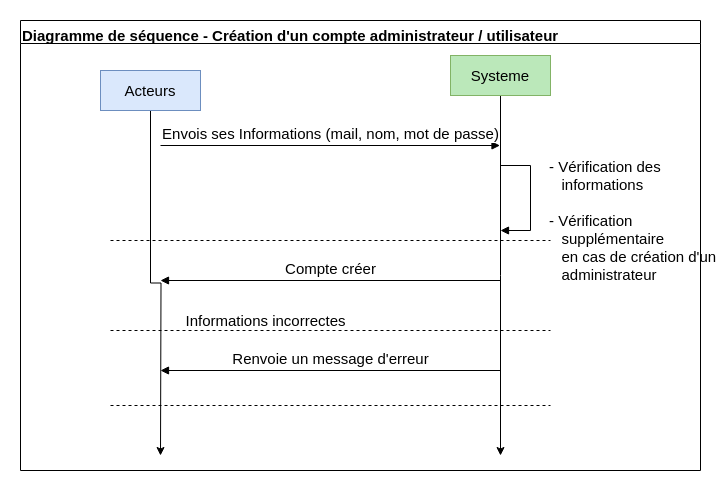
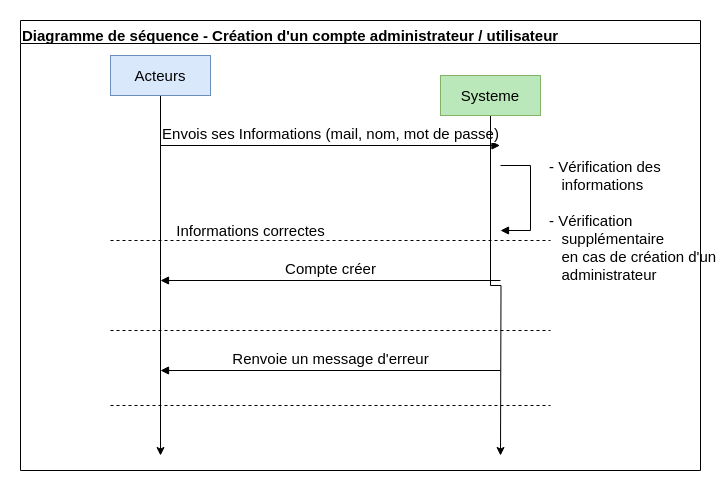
  <mxCell id="0" />
  <mxCell id="1" parent="0" />
  <mxCell id="2" value="" style="group;fontSize=15;" vertex="1" connectable="0" parent="1"><mxGeometry x="20" y="20" width="680" height="450" as="geometry" /></mxCell>
  <mxCell id="3" value="Envois ses Informations (mail, nom, mot de passe) " style="html=1;verticalAlign=bottom;endArrow=block;fontSize=15;shadow=0;rounded=0;" edge="1" parent="2"><mxGeometry x="90" y="45" width="80" as="geometry"><mxPoint x="140" y="125" as="sourcePoint" /><mxPoint x="479.5" y="125" as="targetPoint" /></mxGeometry></mxCell>
  <mxCell id="4" style="edgeStyle=orthogonalEdgeStyle;orthogonalLoop=1;jettySize=auto;html=1;shadow=0;fontSize=15;rounded=0;" edge="1" parent="2" source="5"><mxGeometry relative="1" as="geometry"><mxPoint x="140" y="435" as="targetPoint" /></mxGeometry></mxCell>
- <mxCell id="5" value="Acteurs" style="whiteSpace=wrap;html=1;shadow=0;fontSize=15;fillColor=#dae8fc;strokeColor=#6c8ebf;rounded=0;" vertex="1" parent="2"><mxGeometry x="80" y="50" width="100" height="40" as="geometry" /></mxCell>
+ <mxCell id="5" value="Acteurs" style="whiteSpace=wrap;html=1;shadow=0;fontSize=15;fillColor=#dae8fc;strokeColor=#6c8ebf;rounded=0;" vertex="1" parent="2"><mxGeometry x="90" y="35" width="100" height="40" as="geometry" /></mxCell>
  <mxCell id="6" value="- Vérification des &lt;br&gt;&lt;div&gt;&amp;nbsp;&amp;nbsp; informations &lt;br&gt;&lt;/div&gt;&lt;div&gt;&lt;br&gt;&lt;/div&gt;&lt;div style=&quot;font-size: 15px&quot;&gt;- Vérification &lt;br&gt;&lt;/div&gt;&lt;div style=&quot;font-size: 15px&quot;&gt;&amp;nbsp;&amp;nbsp; supplémentaire &lt;br style=&quot;font-size: 15px&quot;&gt;&lt;/div&gt;&lt;div style=&quot;font-size: 15px&quot;&gt;&amp;nbsp;&amp;nbsp; en cas de création d'un &lt;br style=&quot;font-size: 15px&quot;&gt;&lt;/div&gt;&amp;nbsp;&amp;nbsp; administrateur" style="edgeStyle=orthogonalEdgeStyle;html=1;align=left;spacingLeft=2;endArrow=block;fontSize=15;shadow=0;rounded=0;" edge="1" parent="2"><mxGeometry x="0.36" y="15" relative="1" as="geometry"><mxPoint x="480" y="145.0" as="sourcePoint" /><Array as="points"><mxPoint x="510" y="145" /><mxPoint x="510" y="210" /><mxPoint x="480" y="210" /></Array><mxPoint x="480" y="210" as="targetPoint" /><mxPoint as="offset" /></mxGeometry></mxCell>
  <mxCell id="7" style="edgeStyle=orthogonalEdgeStyle;orthogonalLoop=1;jettySize=auto;html=1;shadow=0;fontSize=15;rounded=0;" edge="1" parent="2" source="8"><mxGeometry relative="1" as="geometry"><mxPoint x="480" y="435" as="targetPoint" /></mxGeometry></mxCell>
- <mxCell id="8" value="Systeme" style="whiteSpace=wrap;html=1;shadow=0;fontSize=15;fillColor=#BBE8BA;strokeColor=#82b366;rounded=0;" vertex="1" parent="2"><mxGeometry x="430" y="35" width="100" height="40" as="geometry" /></mxCell>
+ <mxCell id="8" value="Systeme" style="whiteSpace=wrap;html=1;shadow=0;fontSize=15;fillColor=#BBE8BA;strokeColor=#82b366;rounded=0;" vertex="1" parent="2"><mxGeometry x="420" y="55" width="100" height="40" as="geometry" /></mxCell>
  <mxCell id="9" value="" style="endArrow=none;dashed=1;html=1;shadow=0;fontSize=15;rounded=0;" edge="1" parent="2"><mxGeometry x="90" y="365" width="50" height="50" as="geometry"><mxPoint x="90" y="385" as="sourcePoint" /><mxPoint x="530" y="385" as="targetPoint" /></mxGeometry></mxCell>
  <mxCell id="10" value="Diagramme de séquence - Création d'un compte administrateur / utilisateur" style="swimlane;pointerEvents=0;verticalAlign=top;startSize=23;align=left;rounded=0;fontSize=15;" vertex="1" parent="2"><mxGeometry width="680" height="450" as="geometry" /></mxCell>
  <mxCell id="11" value="" style="group;rounded=0;fontSize=15;" vertex="1" connectable="0" parent="10"><mxGeometry x="90" y="200" width="440" height="20" as="geometry" /></mxCell>
  <mxCell id="12" value="" style="endArrow=none;dashed=1;html=1;shadow=0;fontSize=15;rounded=0;" edge="1" parent="11"><mxGeometry width="50" height="50" relative="1" as="geometry"><mxPoint y="20" as="sourcePoint" /><mxPoint x="440" y="20" as="targetPoint" /></mxGeometry></mxCell>
+ <mxCell id="13" value="Informations correctes" style="text;html=1;align=center;verticalAlign=middle;resizable=0;points=[];autosize=1;strokeColor=none;fillColor=none;fontSize=15;rounded=0;" vertex="1" parent="11"><mxGeometry x="65" width="150" height="20" as="geometry" /></mxCell>
  <mxCell id="14" value="Compte créer" style="html=1;verticalAlign=bottom;endArrow=block;shadow=0;fontSize=15;rounded=0;" edge="1" parent="10"><mxGeometry width="80" relative="1" as="geometry"><mxPoint x="480" y="260" as="sourcePoint" /><mxPoint x="140" y="260" as="targetPoint" /></mxGeometry></mxCell>
  <mxCell id="15" value="" style="endArrow=none;dashed=1;html=1;shadow=0;fontSize=15;rounded=0;" edge="1" parent="10"><mxGeometry x="90" y="290" width="50" height="50" as="geometry"><mxPoint x="90" y="310" as="sourcePoint" /><mxPoint x="530" y="310" as="targetPoint" /></mxGeometry></mxCell>
- <mxCell id="16" value="Informations incorrectes" style="text;html=1;align=center;verticalAlign=middle;resizable=0;points=[];autosize=1;strokeColor=none;fillColor=none;fontSize=15;rounded=0;" vertex="1" parent="10"><mxGeometry x="165" y="290" width="160" height="20" as="geometry" /></mxCell>
  <mxCell id="17" value="Renvoie un message d'erreur" style="html=1;verticalAlign=bottom;endArrow=block;shadow=0;fontSize=15;rounded=0;" edge="1" parent="10"><mxGeometry width="80" relative="1" as="geometry"><mxPoint x="480" y="350" as="sourcePoint" /><mxPoint x="140" y="350" as="targetPoint" /></mxGeometry></mxCell>
